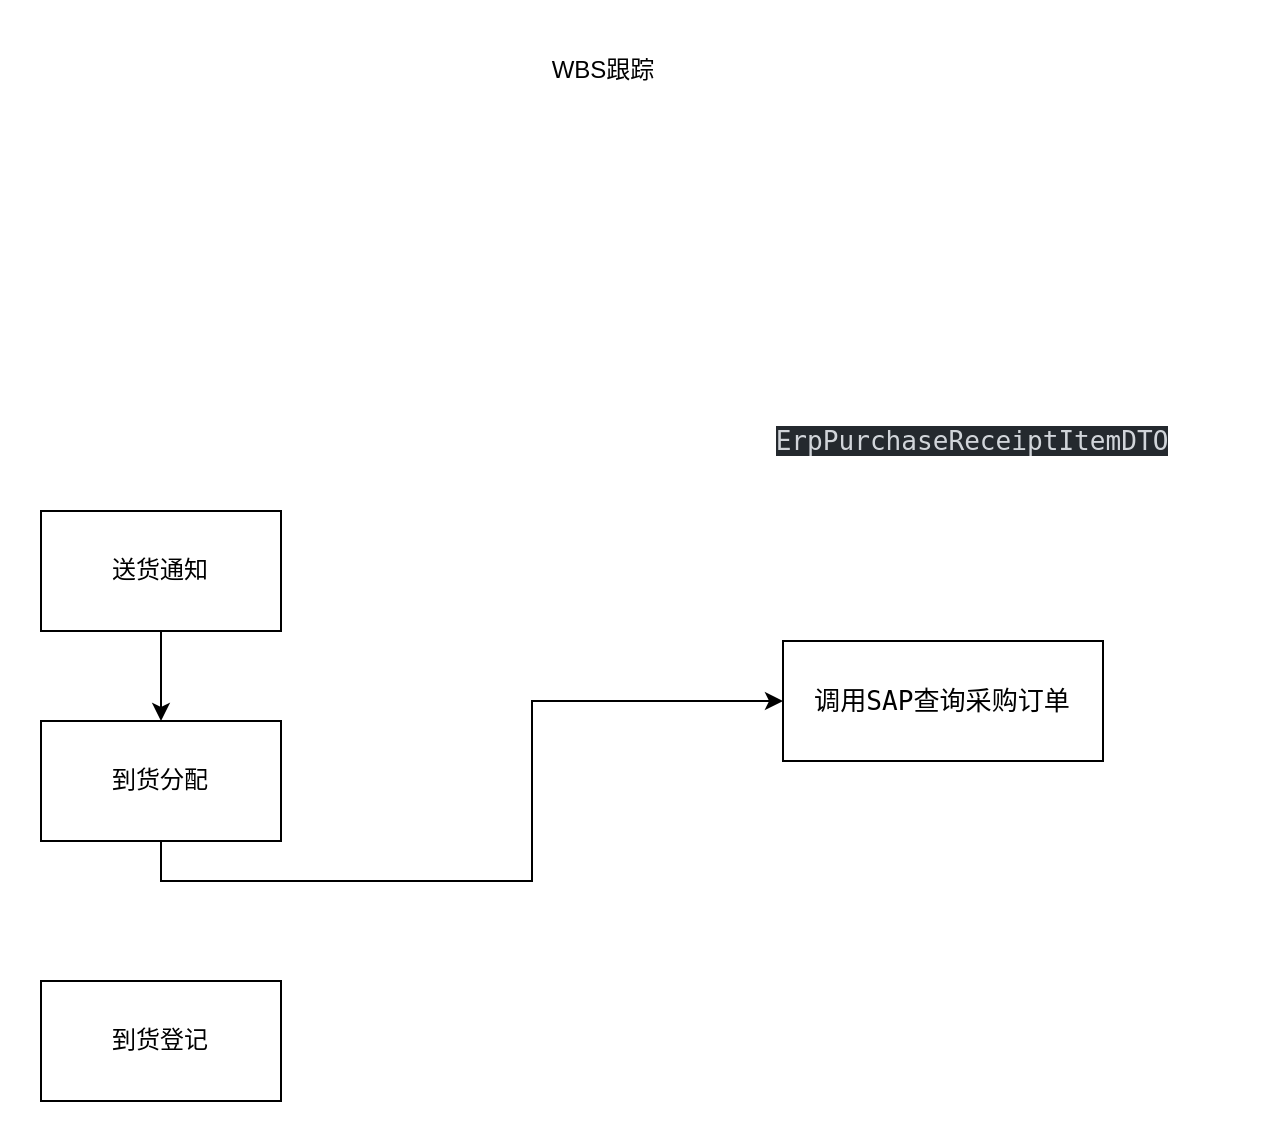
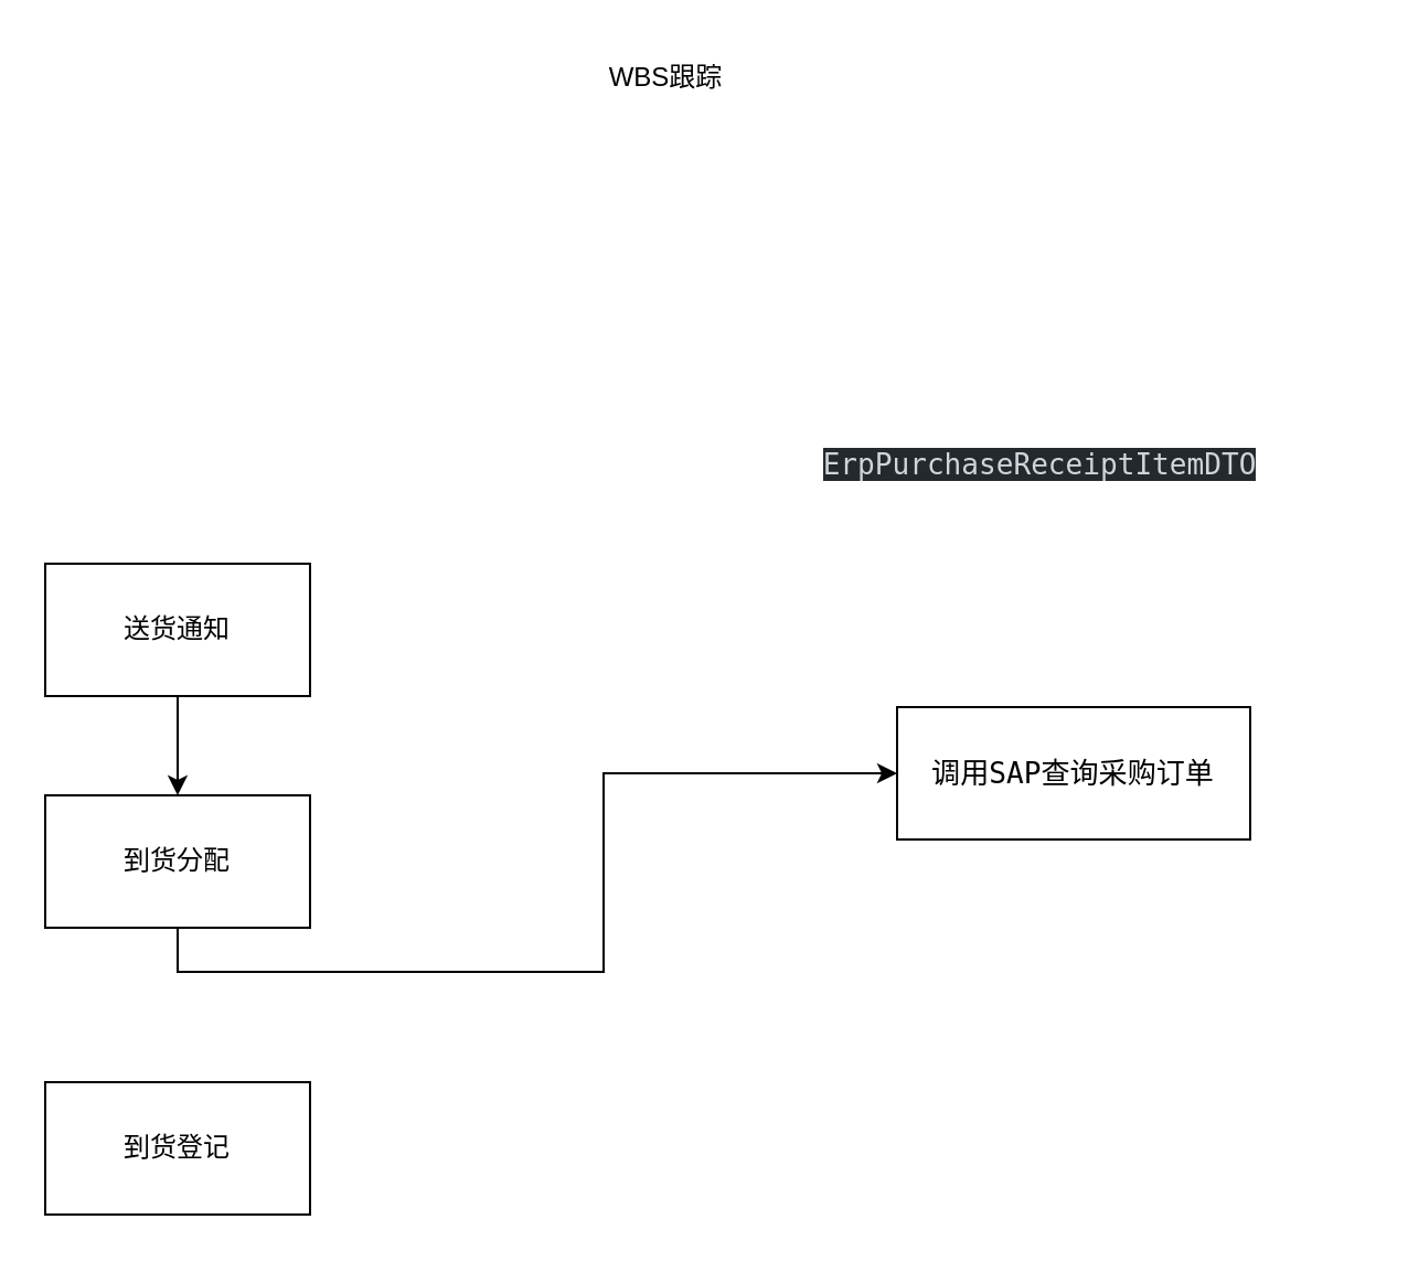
  <mxCell id="0" />
  <mxCell id="1" parent="0" />
- <mxCell id="2" value="&lt;div style=&quot;&quot;&gt;&lt;pre style=&quot;&quot;&gt;&lt;pre style=&quot;border-color: var(--border-color); font-size: 13.067px;&quot;&gt;调用SAP&lt;span style=&quot;border-color: var(--border-color);&quot;&gt;查询采购订单&lt;/span&gt;&lt;/pre&gt;&lt;/pre&gt;&lt;/div&gt;" style="rounded=0;whiteSpace=wrap;html=1;" vertex="1" parent="1"><mxGeometry x="391" y="320" width="160" height="60" as="geometry" /></mxCell>
+ <mxCell id="2" value="&lt;div style=&quot;&quot;&gt;&lt;pre style=&quot;&quot;&gt;&lt;pre style=&quot;border-color: var(--border-color); font-size: 13.067px;&quot;&gt;调用SAP&lt;span style=&quot;border-color: var(--border-color);&quot;&gt;查询采购订单&lt;/span&gt;&lt;/pre&gt;&lt;/pre&gt;&lt;/div&gt;" style="rounded=0;whiteSpace=wrap;html=1;" vertex="1" parent="1"><mxGeometry x="406" y="320" width="160" height="60" as="geometry" /></mxCell>
  <mxCell id="3" style="edgeStyle=orthogonalEdgeStyle;rounded=0;orthogonalLoop=1;jettySize=auto;html=1;exitX=0.5;exitY=1;exitDx=0;exitDy=0;entryX=0.5;entryY=0;entryDx=0;entryDy=0;" edge="1" parent="1" source="4" target="9"><mxGeometry relative="1" as="geometry" /></mxCell>
  <mxCell id="4" value="送货通知" style="rounded=0;whiteSpace=wrap;html=1;" vertex="1" parent="1"><mxGeometry x="20" y="255" width="120" height="60" as="geometry" /></mxCell>
  <mxCell id="5" value="WBS跟踪" style="text;html=1;align=center;verticalAlign=middle;resizable=0;points=[];autosize=1;strokeColor=none;fillColor=none;" vertex="1" parent="1"><mxGeometry x="266" width="70" height="30" as="geometry" y="20" /></mxCell>
- <mxCell id="6" value="&lt;div style=&quot;background-color:#24292e;color:#d1d5da;font-family:'JetBrains Mono',monospace;font-size:9.8pt;&quot;&gt;&lt;pre&gt;ErpPurchaseReceiptItemDTO&lt;/pre&gt;&lt;/div&gt;" style="text;html=1;strokeColor=none;fillColor=none;align=center;verticalAlign=middle;whiteSpace=wrap;rounded=0;" vertex="1" parent="1"><mxGeometry x="356" y="200" width="260" height="40" as="geometry" /></mxCell>
+ <mxCell id="6" value="&lt;div style=&quot;background-color:#24292e;color:#d1d5da;font-family:'JetBrains Mono',monospace;font-size:9.8pt;&quot;&gt;&lt;pre&gt;ErpPurchaseReceiptItemDTO&lt;/pre&gt;&lt;/div&gt;" style="text;html=1;strokeColor=none;fillColor=none;align=center;verticalAlign=middle;whiteSpace=wrap;rounded=0;" vertex="1" parent="1"><mxGeometry x="341" y="190" width="260" height="40" as="geometry" /></mxCell>
  <mxCell id="7" value="到货登记" style="rounded=0;whiteSpace=wrap;html=1;" vertex="1" parent="1"><mxGeometry x="20" y="490" width="120" height="60" as="geometry" /></mxCell>
  <mxCell id="8" style="edgeStyle=orthogonalEdgeStyle;rounded=0;orthogonalLoop=1;jettySize=auto;html=1;exitX=0.5;exitY=1;exitDx=0;exitDy=0;" edge="1" parent="1" source="9" target="2"><mxGeometry relative="1" as="geometry" /></mxCell>
  <mxCell id="9" value="到货分配" style="rounded=0;whiteSpace=wrap;html=1;" vertex="1" parent="1"><mxGeometry x="20" y="360" width="120" height="60" as="geometry" /></mxCell>
